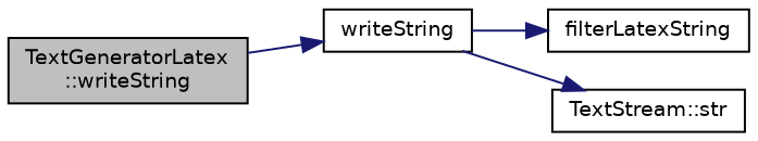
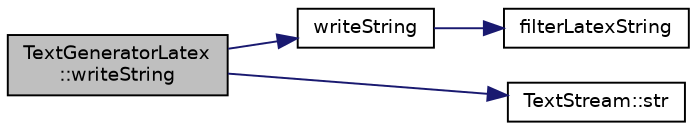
  digraph {
    rankdir=LR
    node [color=black fillcolor=white fontname=Helvetica fontsize=10 shape=record style=filled]
    edge [color=midnightblue fontname=Helvetica fontsize=10 labelfontname=Helvetica labelfontsize=10 style=solid]
    n1 [fillcolor=grey75 fontcolor=black height=0.2 label="TextGeneratorLatex\l::writeString" width=0.4]
    n2 [height=0.2 label=writeString width=0.4]
    n3 [height=0.2 label=filterLatexString width=0.4]
    n4 [height=0.2 label="TextStream::str" width=0.4]
    n1 -> n2
    n2 -> n3
-   n2 -> n4
+   n1 -> n4
  }
